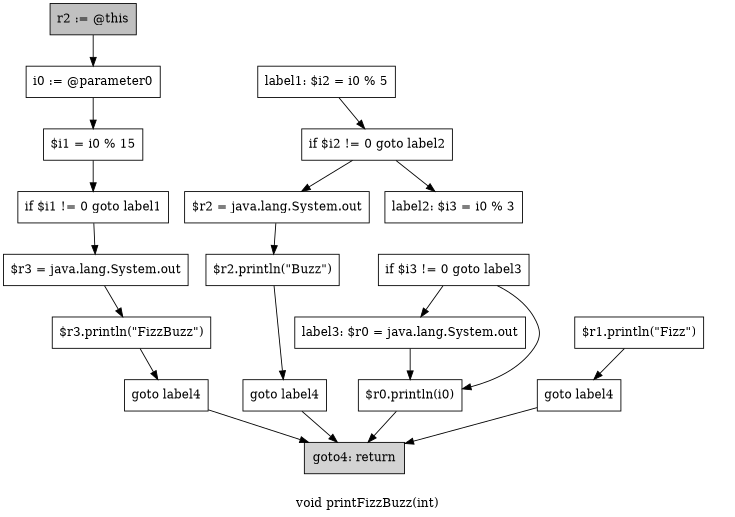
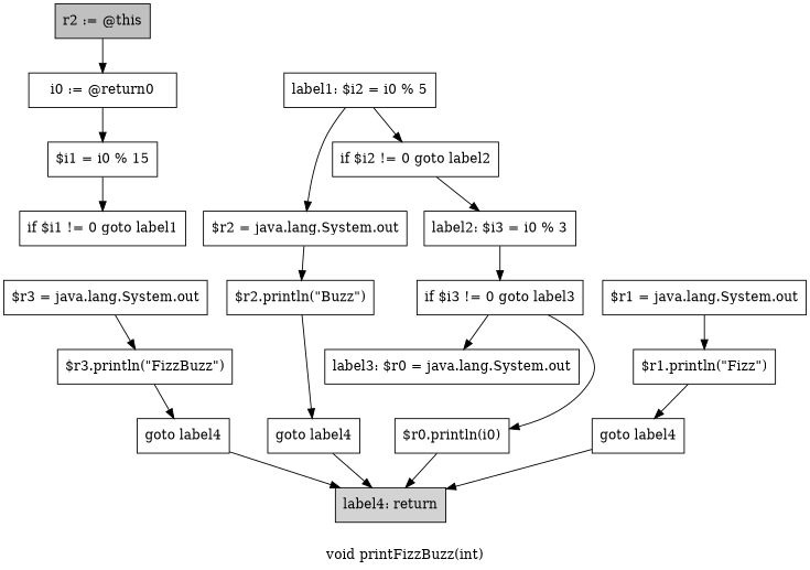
  digraph {
    label="void printFizzBuzz(int)"
    node [shape=box]
    n1 [fillcolor=gray label="r2 := @this" style=filled]
-   n2 [label="i0 := @parameter0"]
+   n2 [label="i0 := @return0"]
    n3 [label="$i1 = i0 % 15"]
    n4 [label="if $i1 != 0 goto label1"]
    n5 [label="$r3 = java.lang.System.out"]
    n6 [label="$r3.println(\"FizzBuzz\")"]
    n7 [label="label1: $i2 = i0 % 5"]
    n8 [label="if $i2 != 0 goto label2"]
    n9 [label="goto label4"]
    n10 [label="$r2 = java.lang.System.out"]
    n11 [label="label2: $i3 = i0 % 3"]
-   n12 [fillcolor=lightgray label="goto4: return" style=filled]
+   n12 [fillcolor=lightgray label="label4: return" style=filled]
    n13 [label="$r2.println(\"Buzz\")"]
    n14 [label="if $i3 != 0 goto label3"]
    n15 [label="goto label4"]
    n16 [label="label3: $r0 = java.lang.System.out"]
    n17 [label="$r0.println(i0)"]
+   n18 [label="$r1 = java.lang.System.out"]
    n19 [label="$r1.println(\"Fizz\")"]
    n20 [label="goto label4"]
    n1 -> n2
    n2 -> n3
    n3 -> n4
-   n4 -> n5
    n5 -> n6
    n6 -> n9
    n7 -> n8
-   n8 -> n10
+   n7 -> n10
    n8 -> n11
    n9 -> n12
    n10 -> n13
+   n11 -> n14
    n13 -> n15
    n14 -> n16
    n14 -> n17
    n15 -> n12
-   n16 -> n17
    n17 -> n12
+   n18 -> n19
    n19 -> n20
    n20 -> n12
  }
